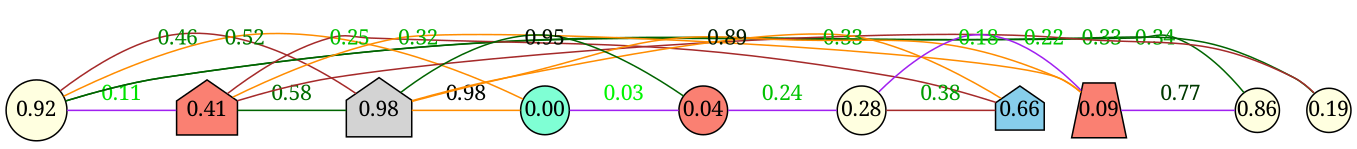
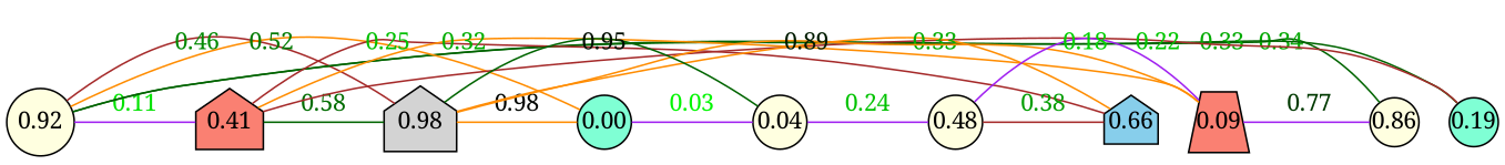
  graph {
    fontname="Noto Serif"
    splines=true
    node [fillcolor=lightyellow fixedsize=true fontname="Noto Serif" shape=circle style=filled]
    edge [color=purple constraint=false fontname="Noto Serif" minlen=2 weight=0.33]
    n1 [height=0.55 label=0.92 width=0.55]
    n2 [fillcolor=salmon height=0.55 label=0.41 shape=house width=0.55]
    n3 [height=0.40 label=0.86 width=0.40]
    n4 [fillcolor=lightgrey height=0.60 label=0.98 shape=house width=0.60]
-   n5 [height=0.40 label=0.19 width=0.40]
+   n5 [fillcolor=aquamarine height=0.40 label=0.19 width=0.40]
    n6 [fillcolor=aquamarine height=0.45 label=0.00 width=0.45]
    n7 [fillcolor=skyblue height=0.45 label=0.66 shape=house width=0.45]
    n8 [fillcolor=salmon height=0.50 label=0.09 shape=trapezium width=0.50]
-   n9 [height=0.45 label=0.28 width=0.45]
-   n10 [fillcolor=salmon height=0.45 label=0.04 width=0.45]
+   n9 [height=0.45 label=0.48 width=0.45]
+   n10 [height=0.45 label=0.04 width=0.45]
    n1 -- n2 [fontcolor="#00e200" label=0.11 weight=0.11]
    n1 -- n3 [color=darkgreen fontcolor="#00a700" label=0.34 weight=0.34]
    n1 -- n4 [color=brown fontcolor="#008800" label=0.46 weight=0.46]
    n1 -- n5 [color=darkgreen fontcolor="#00aa00" label=0.33]
    n1 -- n6 [color=darkorange fontcolor="#007a00" label=0.52 weight=0.52]
    n2 -- n4 [color=darkgreen fontcolor="#006c00" label=0.58 weight=0.58]
    n2 -- n5 [color=brown fontcolor="#00c600" label=0.22 weight=0.22]
    n2 -- n7 [color=brown fontcolor="#00bf00" label=0.25 weight=0.25]
    n4 -- n6 [color=darkorange fontcolor="#000400" label=0.98 weight=0.98]
    n4 -- n7 [color=darkorange fontcolor="#00ac00" label=0.33]
    n7 -- n9 [color=brown fontcolor="#009c00" label=0.38 weight=0.38]
    n8 -- n2 [color=darkorange fontcolor="#00ad00" label=0.32 weight=0.32]
    n8 -- n3 [fontcolor="#003900" label=0.77 weight=0.77]
    n8 -- n4 [color=darkorange fontcolor="#001b00" label=0.89 weight=0.89]
    n8 -- n9 [fontcolor="#00cf00" label=0.18 weight=0.18]
    n10 -- n4 [color=darkgreen fontcolor="#000d00" label=0.95 weight=0.95]
    n10 -- n6 [fontcolor="#00f600" label=0.03 weight=0.03]
    n10 -- n9 [fontcolor="#00c200" label=0.24 weight=0.24]
  }
